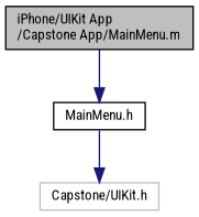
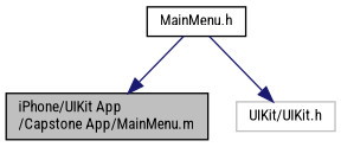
  digraph {
    fontname="Roboto Condensed"
    node [color=black fillcolor=white fontname="Roboto Condensed" fontsize=10 shape=record style=filled]
    edge [color=midnightblue fontname="Roboto Condensed" fontsize=10 labelfontname=Helvetica labelfontsize=10 style=solid]
    n1 [fillcolor=grey75 fontcolor=black height=0.2 label="iPhone/UIKit App\l/Capstone App/MainMenu.m" width=0.4]
    n2 [height=0.2 label="MainMenu.h" width=0.4]
-   n3 [color=grey75 height=0.2 label="Capstone/UIKit.h" width=0.4]
-   n1 -> n2
+   n3 [color=grey75 height=0.2 label="UIKit/UIKit.h" width=0.4]
+   n2 -> n1
    n2 -> n3
  }
